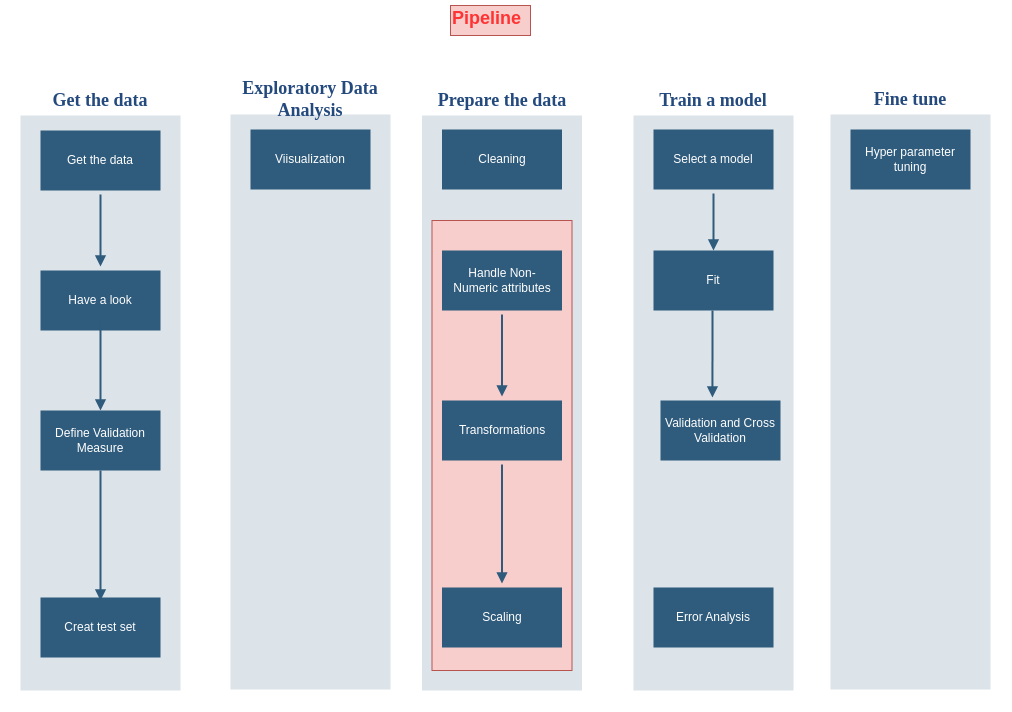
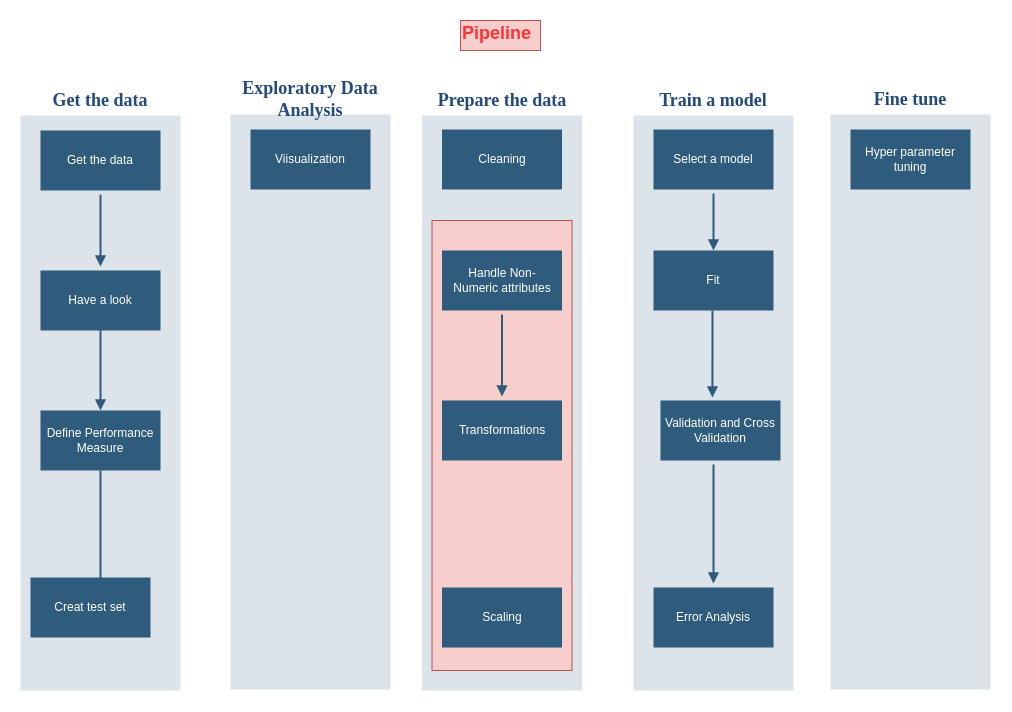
  <mxCell id="0" />
  <mxCell id="1" parent="0" />
  <mxCell id="2" value="&lt;font color=&quot;#23497d&quot; style=&quot;font-size: 18px&quot;&gt;&lt;b&gt;Get the data&lt;/b&gt;&lt;/font&gt;" style="swimlane;whiteSpace=wrap;fillColor=none;swimlaneFillColor=#BAC8D3;fontColor=#2F5B7C;fontFamily=Tahoma;html=1;strokeColor=none;opacity=50;spacing=2;spacingTop=14;fontStyle=0;startSize=45;" parent="1" vertex="1"><mxGeometry x="20" y="70" width="160" height="620" as="geometry"><mxRectangle x="-200" y="550" width="80" height="60" as="alternateBounds" /></mxGeometry></mxCell>
  <mxCell id="3" value="Get the data" style="whiteSpace=wrap;shadow=0;fontColor=#FFFFFF;fontFamily=Helvetica;fontStyle=0;html=1;fontSize=12;plain-purple;strokeColor=none;fillColor=#2f5b7c;gradientColor=none;spacing=6;verticalAlign=middle;perimeterSpacing=0;" parent="2" vertex="1"><mxGeometry x="20" y="60" width="120" height="60" as="geometry" /></mxCell>
  <mxCell id="4" value="Have a look" style="whiteSpace=wrap;strokeColor=none;fillColor=#2f5b7c;shadow=0;fontColor=#FFFFFF;fontFamily=Helvetica;fontStyle=0;html=1;fontSize=12;spacing=6;verticalAlign=middle;perimeterSpacing=0;" parent="2" vertex="1"><mxGeometry x="20" y="200" width="120" height="60" as="geometry" /></mxCell>
- <mxCell id="5" value="Creat test set" style="whiteSpace=wrap;strokeColor=none;fillColor=#2f5b7c;shadow=0;fontColor=#FFFFFF;fontFamily=Helvetica;fontStyle=0;html=1;fontSize=12;spacing=6;verticalAlign=middle;perimeterSpacing=0;" parent="2" vertex="1"><mxGeometry x="20" y="527" width="120" height="60" as="geometry" /></mxCell>
+ <mxCell id="5" value="Creat test set" style="whiteSpace=wrap;strokeColor=none;fillColor=#2f5b7c;shadow=0;fontColor=#FFFFFF;fontFamily=Helvetica;fontStyle=0;html=1;fontSize=12;spacing=6;verticalAlign=middle;perimeterSpacing=0;" parent="2" vertex="1"><mxGeometry x="10" y="507" width="120" height="60" as="geometry" /></mxCell>
  <mxCell id="6" value="" style="edgeStyle=segmentEdgeStyle;strokeColor=#2F5B7C;strokeWidth=2;html=1;endArrow=block;endFill=1;fontStyle=2;targetPerimeterSpacing=4;sourcePerimeterSpacing=4;" parent="2" source="3" target="4" edge="1"><mxGeometry width="100" height="100" relative="1" as="geometry"><mxPoint x="160" y="110" as="sourcePoint" /><mxPoint x="260" y="185" as="targetPoint" /></mxGeometry></mxCell>
- <mxCell id="7" value="Define Validation Measure" style="whiteSpace=wrap;strokeColor=none;fillColor=#2f5b7c;shadow=0;fontColor=#FFFFFF;fontFamily=Helvetica;fontStyle=0;html=1;fontSize=12;spacing=6;verticalAlign=middle;perimeterSpacing=0;" parent="2" vertex="1"><mxGeometry x="20" y="340" width="120" height="60" as="geometry" /></mxCell>
+ <mxCell id="7" value="Define Performance Measure" style="whiteSpace=wrap;strokeColor=none;fillColor=#2f5b7c;shadow=0;fontColor=#FFFFFF;fontFamily=Helvetica;fontStyle=0;html=1;fontSize=12;spacing=6;verticalAlign=middle;perimeterSpacing=0;" parent="2" vertex="1"><mxGeometry x="20" y="340" width="120" height="60" as="geometry" /></mxCell>
  <mxCell id="8" value="" style="edgeStyle=segmentEdgeStyle;strokeColor=#2F5B7C;strokeWidth=2;html=1;endArrow=block;endFill=1;fontStyle=2;targetPerimeterSpacing=4;sourcePerimeterSpacing=4;entryX=0.5;entryY=0;entryDx=0;entryDy=0;" parent="2" target="7" edge="1"><mxGeometry width="100" height="100" relative="1" as="geometry"><mxPoint x="80" y="250" as="sourcePoint" /><mxPoint x="80" y="326" as="targetPoint" /></mxGeometry></mxCell>
  <mxCell id="9" value="" style="edgeStyle=segmentEdgeStyle;strokeColor=#2F5B7C;strokeWidth=2;html=1;endArrow=block;endFill=1;fontStyle=2;targetPerimeterSpacing=4;sourcePerimeterSpacing=4;" parent="2" edge="1"><mxGeometry width="100" height="100" relative="1" as="geometry"><mxPoint x="80" y="400" as="sourcePoint" /><mxPoint x="80" y="530" as="targetPoint" /></mxGeometry></mxCell>
  <mxCell id="10" value="&lt;font color=&quot;#23497d&quot; style=&quot;font-size: 18px&quot;&gt;&lt;b&gt;Exploratory Data Analysis&lt;/b&gt;&lt;/font&gt;" style="swimlane;whiteSpace=wrap;fillColor=none;swimlaneFillColor=#BAC8D3;fontColor=#2F5B7C;fontFamily=Tahoma;html=1;strokeColor=none;opacity=50;spacing=2;spacingTop=14;fontStyle=0;startSize=45;" parent="1" vertex="1"><mxGeometry x="230" y="69" width="160" height="620" as="geometry"><mxRectangle x="-200" y="550" width="80" height="60" as="alternateBounds" /></mxGeometry></mxCell>
  <mxCell id="11" value="Viisualization" style="whiteSpace=wrap;shadow=0;fontColor=#FFFFFF;fontFamily=Helvetica;fontStyle=0;html=1;fontSize=12;plain-purple;strokeColor=none;fillColor=#2f5b7c;gradientColor=none;spacing=6;verticalAlign=middle;perimeterSpacing=0;" parent="10" vertex="1"><mxGeometry x="20" y="60" width="120" height="60" as="geometry" /></mxCell>
  <mxCell id="12" value="&lt;font color=&quot;#23497d&quot; style=&quot;font-size: 18px&quot;&gt;&lt;b&gt;Prepare the data&lt;/b&gt;&lt;/font&gt;" style="swimlane;whiteSpace=wrap;fillColor=none;swimlaneFillColor=#BAC8D3;fontColor=#2F5B7C;fontFamily=Tahoma;html=1;strokeColor=none;opacity=50;spacing=2;spacingTop=14;fontStyle=0;startSize=45;" parent="1" vertex="1"><mxGeometry x="421.5" y="70" width="160" height="620" as="geometry"><mxRectangle x="-200" y="550" width="80" height="60" as="alternateBounds" /></mxGeometry></mxCell>
  <mxCell id="13" value="" style="rounded=0;whiteSpace=wrap;html=1;fillColor=#f8cecc;strokeColor=#b85450;" vertex="1" parent="12"><mxGeometry x="10" y="150" width="140" height="450" as="geometry" /></mxCell>
  <mxCell id="14" value="Cleaning" style="whiteSpace=wrap;shadow=0;fontColor=#FFFFFF;fontFamily=Helvetica;fontStyle=0;html=1;fontSize=12;plain-purple;strokeColor=none;fillColor=#2f5b7c;gradientColor=none;spacing=6;verticalAlign=middle;perimeterSpacing=0;" parent="12" vertex="1"><mxGeometry x="20" y="59" width="120" height="60" as="geometry" /></mxCell>
  <mxCell id="15" value="Handle Non-Numeric attributes" style="whiteSpace=wrap;strokeColor=none;fillColor=#2f5b7c;shadow=0;fontColor=#FFFFFF;fontFamily=Helvetica;fontStyle=0;html=1;fontSize=12;spacing=6;verticalAlign=middle;perimeterSpacing=0;" parent="12" vertex="1"><mxGeometry x="20" y="180" width="120" height="60" as="geometry" /></mxCell>
  <mxCell id="16" value="Scaling" style="whiteSpace=wrap;strokeColor=none;fillColor=#2f5b7c;shadow=0;fontColor=#FFFFFF;fontFamily=Helvetica;fontStyle=0;html=1;fontSize=12;spacing=6;verticalAlign=middle;perimeterSpacing=0;" parent="12" vertex="1"><mxGeometry x="20" y="517" width="120" height="60" as="geometry" /></mxCell>
- <mxCell id="17" value="" style="edgeStyle=segmentEdgeStyle;strokeColor=#2F5B7C;strokeWidth=2;html=1;endArrow=block;endFill=1;fontStyle=2;targetPerimeterSpacing=4;sourcePerimeterSpacing=4;" parent="12" source="18" target="16" edge="1"><mxGeometry width="100" height="100" relative="1" as="geometry"><mxPoint x="170" y="397.5" as="sourcePoint" /><mxPoint x="270" y="472.5" as="targetPoint" /></mxGeometry></mxCell>
  <mxCell id="18" value="Transformations" style="whiteSpace=wrap;strokeColor=none;fillColor=#2f5b7c;shadow=0;fontColor=#FFFFFF;fontFamily=Helvetica;fontStyle=0;html=1;fontSize=12;spacing=6;verticalAlign=middle;perimeterSpacing=0;" parent="12" vertex="1"><mxGeometry x="20" y="330" width="120" height="60" as="geometry" /></mxCell>
  <mxCell id="19" value="" style="edgeStyle=segmentEdgeStyle;strokeColor=#2F5B7C;strokeWidth=2;html=1;endArrow=block;endFill=1;fontStyle=2;targetPerimeterSpacing=4;sourcePerimeterSpacing=4;" parent="12" source="15" target="18" edge="1"><mxGeometry width="100" height="100" relative="1" as="geometry"><mxPoint x="280" y="804" as="sourcePoint" /><mxPoint x="280" y="1083" as="targetPoint" /></mxGeometry></mxCell>
  <mxCell id="20" value="&lt;font color=&quot;#23497d&quot; style=&quot;font-size: 18px&quot;&gt;&lt;b&gt;Train a model&lt;/b&gt;&lt;/font&gt;" style="swimlane;whiteSpace=wrap;fillColor=none;swimlaneFillColor=#BAC8D3;fontColor=#2F5B7C;fontFamily=Tahoma;html=1;strokeColor=none;opacity=50;spacing=2;spacingTop=14;fontStyle=0;startSize=45;" parent="1" vertex="1"><mxGeometry x="633" y="70" width="160" height="620" as="geometry"><mxRectangle x="-200" y="550" width="80" height="60" as="alternateBounds" /></mxGeometry></mxCell>
  <mxCell id="21" value="Select a model" style="whiteSpace=wrap;shadow=0;fontColor=#FFFFFF;fontFamily=Helvetica;fontStyle=0;html=1;fontSize=12;plain-purple;strokeColor=none;fillColor=#2f5b7c;gradientColor=none;spacing=6;verticalAlign=middle;perimeterSpacing=0;" parent="20" vertex="1"><mxGeometry x="20" y="59" width="120" height="60" as="geometry" /></mxCell>
  <mxCell id="22" value="Validation and Cross Validation" style="whiteSpace=wrap;strokeColor=none;fillColor=#2f5b7c;shadow=0;fontColor=#FFFFFF;fontFamily=Helvetica;fontStyle=0;html=1;fontSize=12;spacing=6;verticalAlign=middle;perimeterSpacing=0;" parent="20" vertex="1"><mxGeometry x="27" y="330" width="120" height="60" as="geometry" /></mxCell>
  <mxCell id="23" value="" style="edgeStyle=segmentEdgeStyle;strokeColor=#2F5B7C;strokeWidth=2;html=1;endArrow=block;endFill=1;fontStyle=2;targetPerimeterSpacing=4;sourcePerimeterSpacing=4;" parent="20" source="21" edge="1"><mxGeometry width="100" height="100" relative="1" as="geometry"><mxPoint x="160" y="110" as="sourcePoint" /><mxPoint x="80" y="180" as="targetPoint" /></mxGeometry></mxCell>
  <mxCell id="24" value="Error Analysis" style="whiteSpace=wrap;strokeColor=none;fillColor=#2f5b7c;shadow=0;fontColor=#FFFFFF;fontFamily=Helvetica;fontStyle=0;html=1;fontSize=12;spacing=6;verticalAlign=middle;perimeterSpacing=0;" parent="20" vertex="1"><mxGeometry x="20" y="517" width="120" height="60" as="geometry" /></mxCell>
+ <mxCell id="25" value="" style="edgeStyle=segmentEdgeStyle;strokeColor=#2F5B7C;strokeWidth=2;html=1;endArrow=block;endFill=1;fontStyle=2;targetPerimeterSpacing=4;sourcePerimeterSpacing=4;" parent="20" source="22" target="24" edge="1"><mxGeometry width="100" height="100" relative="1" as="geometry"><mxPoint x="280" y="804" as="sourcePoint" /><mxPoint x="280" y="1083" as="targetPoint" /><Array as="points"><mxPoint x="80" y="450" /><mxPoint x="80" y="450" /></Array></mxGeometry></mxCell>
  <mxCell id="26" value="Fit" style="whiteSpace=wrap;strokeColor=none;fillColor=#2f5b7c;shadow=0;fontColor=#FFFFFF;fontFamily=Helvetica;fontStyle=0;html=1;fontSize=12;spacing=6;verticalAlign=middle;perimeterSpacing=0;" parent="20" vertex="1"><mxGeometry x="20" y="180" width="120" height="60" as="geometry" /></mxCell>
  <mxCell id="27" value="" style="edgeStyle=segmentEdgeStyle;strokeColor=#2F5B7C;strokeWidth=2;html=1;endArrow=block;endFill=1;fontStyle=2;targetPerimeterSpacing=4;sourcePerimeterSpacing=4;entryX=0.433;entryY=-0.05;entryDx=0;entryDy=0;entryPerimeter=0;" parent="20" target="22" edge="1"><mxGeometry width="100" height="100" relative="1" as="geometry"><mxPoint x="79" y="240" as="sourcePoint" /><mxPoint x="79" y="322" as="targetPoint" /></mxGeometry></mxCell>
  <mxCell id="28" value="&lt;font color=&quot;#23497d&quot; style=&quot;font-size: 18px&quot;&gt;&lt;b&gt;Fine tune&lt;/b&gt;&lt;/font&gt;" style="swimlane;whiteSpace=wrap;fillColor=none;swimlaneFillColor=#BAC8D3;fontColor=#2F5B7C;fontFamily=Tahoma;html=1;strokeColor=none;opacity=50;spacing=2;spacingTop=14;fontStyle=0;startSize=45;" parent="1" vertex="1"><mxGeometry x="830" y="69" width="160" height="620" as="geometry"><mxRectangle x="-200" y="550" width="80" height="60" as="alternateBounds" /></mxGeometry></mxCell>
  <mxCell id="29" value="Hyper parameter tuning" style="whiteSpace=wrap;shadow=0;fontColor=#FFFFFF;fontFamily=Helvetica;fontStyle=0;html=1;fontSize=12;plain-purple;strokeColor=none;fillColor=#2f5b7c;gradientColor=none;spacing=6;verticalAlign=middle;perimeterSpacing=0;" parent="28" vertex="1"><mxGeometry x="20" y="60" width="120" height="60" as="geometry" /></mxCell>
- <mxCell id="30" value="&lt;font style=&quot;font-size: 18px&quot;&gt;Pipeline&lt;br&gt;&lt;br&gt;&lt;/font&gt;" style="text;html=1;resizable=0;points=[];autosize=1;align=left;verticalAlign=top;spacingTop=-4;fillColor=#f8cecc;strokeColor=#b85450;fontStyle=1;fontColor=#FF3333;" vertex="1" parent="1"><mxGeometry x="450" y="5" width="80" height="30" as="geometry" /></mxCell>
+ <mxCell id="30" value="&lt;font style=&quot;font-size: 18px&quot;&gt;Pipeline&lt;br&gt;&lt;br&gt;&lt;/font&gt;" style="text;html=1;resizable=0;points=[];autosize=1;align=left;verticalAlign=top;spacingTop=-4;fillColor=#f8cecc;strokeColor=#b85450;fontStyle=1;fontColor=#FF3333;" vertex="1" parent="1"><mxGeometry x="460" y="20" width="80" height="30" as="geometry" /></mxCell>
